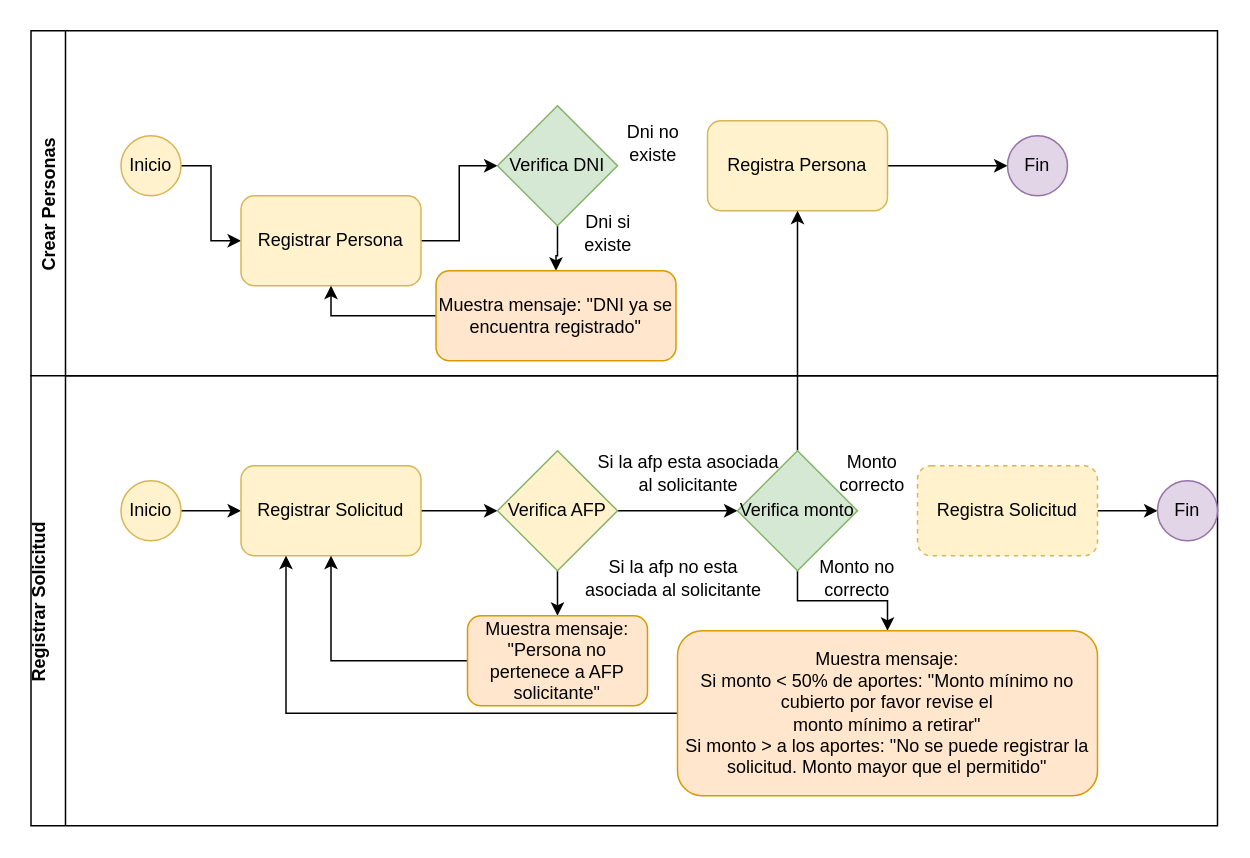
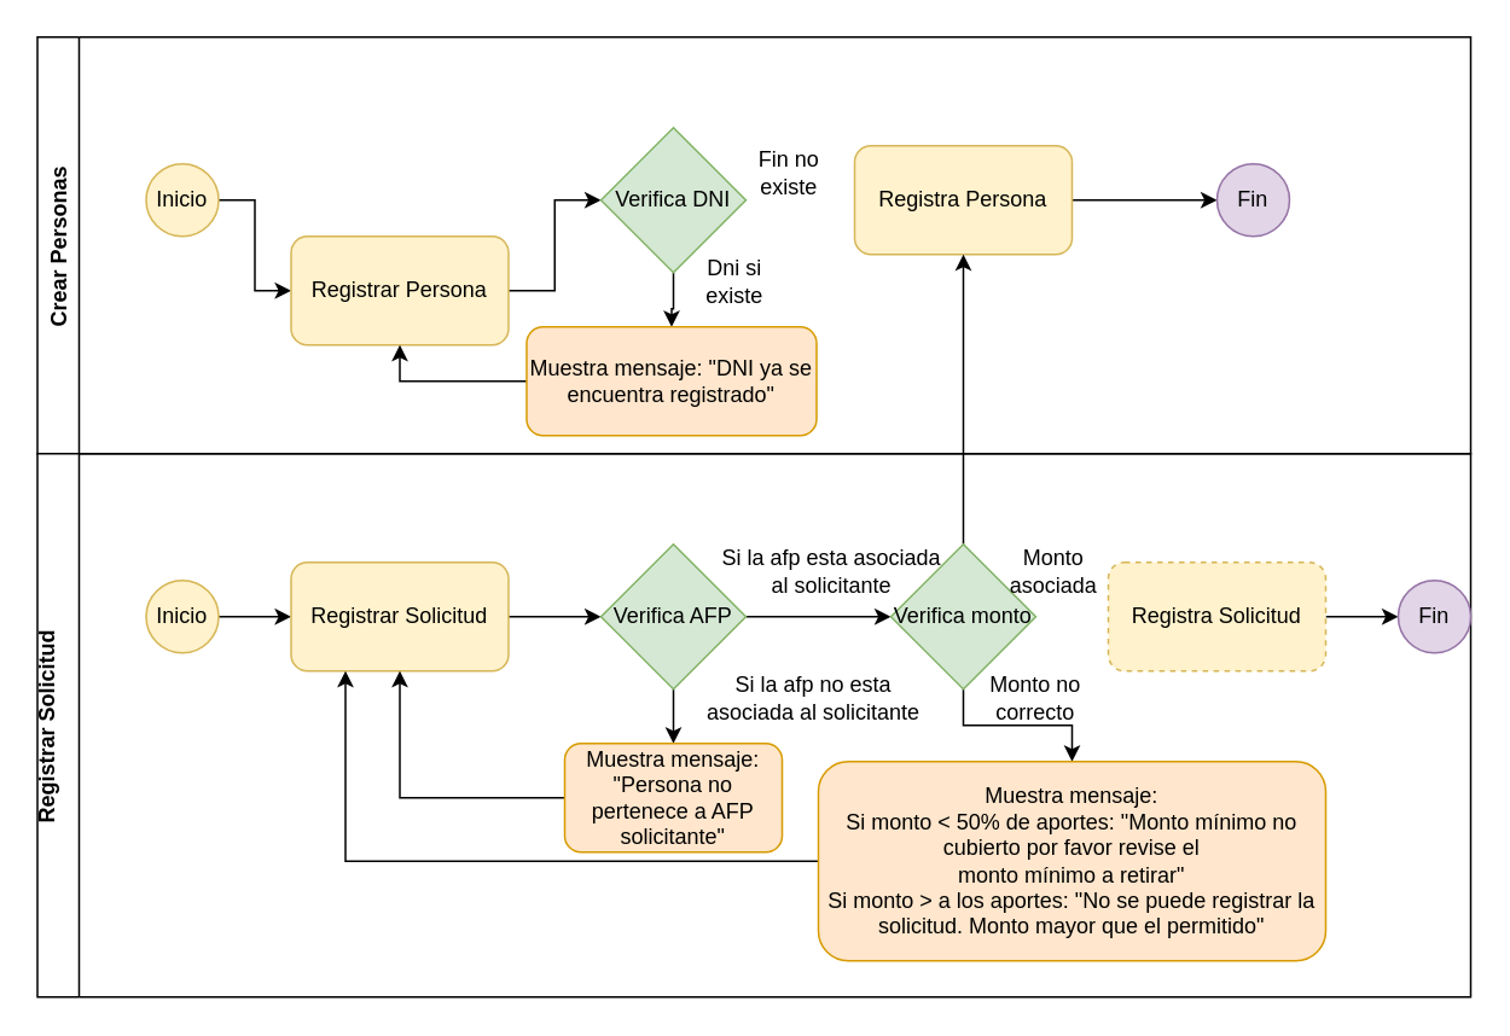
  <mxCell id="0" />
  <mxCell id="1" parent="0" />
  <mxCell id="2" value="Crear Personas" style="swimlane;horizontal=0;" vertex="1" parent="1"><mxGeometry x="20" y="20" width="791" height="230" as="geometry" /></mxCell>
  <mxCell id="3" value="" style="edgeStyle=orthogonalEdgeStyle;rounded=0;orthogonalLoop=1;jettySize=auto;html=1;" edge="1" parent="2" source="4" target="6"><mxGeometry relative="1" as="geometry" /></mxCell>
  <mxCell id="4" value="Inicio" style="ellipse;whiteSpace=wrap;html=1;aspect=fixed;fillColor=#fff2cc;strokeColor=#d6b656;" vertex="1" parent="2"><mxGeometry x="60" y="70" width="40" height="40" as="geometry" /></mxCell>
  <mxCell id="5" value="" style="edgeStyle=orthogonalEdgeStyle;rounded=0;orthogonalLoop=1;jettySize=auto;html=1;" edge="1" parent="2" source="6" target="8"><mxGeometry relative="1" as="geometry" /></mxCell>
  <mxCell id="6" value="Registrar Persona" style="rounded=1;whiteSpace=wrap;html=1;fillColor=#fff2cc;strokeColor=#d6b656;" vertex="1" parent="2"><mxGeometry x="140" y="110" width="120" height="60" as="geometry" /></mxCell>
  <mxCell id="7" value="" style="edgeStyle=orthogonalEdgeStyle;rounded=0;orthogonalLoop=1;jettySize=auto;html=1;" edge="1" parent="2" source="8" target="12"><mxGeometry relative="1" as="geometry" /></mxCell>
  <mxCell id="8" value="Verifica DNI" style="rhombus;whiteSpace=wrap;html=1;fillColor=#d5e8d4;strokeColor=#82b366;" vertex="1" parent="2"><mxGeometry x="311" y="50" width="80" height="80" as="geometry" /></mxCell>
  <mxCell id="9" value="" style="edgeStyle=orthogonalEdgeStyle;rounded=0;orthogonalLoop=1;jettySize=auto;html=1;" edge="1" parent="2" source="10" target="15"><mxGeometry relative="1" as="geometry" /></mxCell>
  <mxCell id="10" value="Registra Persona" style="rounded=1;whiteSpace=wrap;html=1;fillColor=#fff2cc;strokeColor=#d6b656;" vertex="1" parent="2"><mxGeometry x="451" y="60" width="120" height="60" as="geometry" /></mxCell>
  <mxCell id="11" style="edgeStyle=orthogonalEdgeStyle;rounded=0;orthogonalLoop=1;jettySize=auto;html=1;entryX=0.5;entryY=1;entryDx=0;entryDy=0;" edge="1" parent="2" source="12" target="6"><mxGeometry relative="1" as="geometry" /></mxCell>
  <mxCell id="12" value="Muestra mensaje: &quot;DNI ya se encuentra registrado&quot;" style="rounded=1;whiteSpace=wrap;html=1;fillColor=#ffe6cc;strokeColor=#d79b00;" vertex="1" parent="2"><mxGeometry x="270" y="160" width="160" height="60" as="geometry" /></mxCell>
- <mxCell id="13" value="Dni no existe" style="text;html=1;strokeColor=none;fillColor=none;align=center;verticalAlign=middle;whiteSpace=wrap;rounded=0;" vertex="1" parent="2"><mxGeometry x="385" y="60" width="60" height="30" as="geometry" /></mxCell>
+ <mxCell id="13" value="Fin no existe" style="text;html=1;strokeColor=none;fillColor=none;align=center;verticalAlign=middle;whiteSpace=wrap;rounded=0;" vertex="1" parent="2"><mxGeometry x="385" y="60" width="60" height="30" as="geometry" /></mxCell>
  <mxCell id="14" value="Dni si existe" style="text;html=1;strokeColor=none;fillColor=none;align=center;verticalAlign=middle;whiteSpace=wrap;rounded=0;" vertex="1" parent="2"><mxGeometry x="355" y="120" width="60" height="30" as="geometry" /></mxCell>
  <mxCell id="15" value="Fin&lt;br&gt;" style="ellipse;whiteSpace=wrap;html=1;aspect=fixed;fillColor=#e1d5e7;strokeColor=#9673a6;" vertex="1" parent="2"><mxGeometry x="651" y="70" width="40" height="40" as="geometry" /></mxCell>
  <mxCell id="16" value="Registrar Solicitud&#10;" style="swimlane;horizontal=0;" vertex="1" parent="1"><mxGeometry x="20" y="250" width="791" height="300" as="geometry" /></mxCell>
  <mxCell id="17" value="" style="edgeStyle=orthogonalEdgeStyle;rounded=0;orthogonalLoop=1;jettySize=auto;html=1;" edge="1" parent="16" source="18" target="20"><mxGeometry relative="1" as="geometry" /></mxCell>
  <mxCell id="18" value="Inicio" style="ellipse;whiteSpace=wrap;html=1;aspect=fixed;fillColor=#fff2cc;strokeColor=#d6b656;" vertex="1" parent="16"><mxGeometry x="60" y="70" width="40" height="40" as="geometry" /></mxCell>
  <mxCell id="19" value="" style="edgeStyle=orthogonalEdgeStyle;rounded=0;orthogonalLoop=1;jettySize=auto;html=1;" edge="1" parent="16" source="20" target="23"><mxGeometry relative="1" as="geometry" /></mxCell>
  <mxCell id="20" value="Registrar Solicitud" style="rounded=1;whiteSpace=wrap;html=1;fillColor=#fff2cc;strokeColor=#d6b656;" vertex="1" parent="16"><mxGeometry x="140" y="60" width="120" height="60" as="geometry" /></mxCell>
  <mxCell id="21" value="" style="edgeStyle=orthogonalEdgeStyle;rounded=0;orthogonalLoop=1;jettySize=auto;html=1;" edge="1" parent="16" source="23" target="26"><mxGeometry relative="1" as="geometry" /></mxCell>
  <mxCell id="22" value="" style="edgeStyle=orthogonalEdgeStyle;rounded=0;orthogonalLoop=1;jettySize=auto;html=1;" edge="1" parent="16" source="23" target="29"><mxGeometry relative="1" as="geometry" /></mxCell>
- <mxCell id="23" value="Verifica AFP" style="rhombus;whiteSpace=wrap;html=1;fillColor=#fff2cc;strokeColor=#82b366;" vertex="1" parent="16"><mxGeometry x="311" y="50" width="80" height="80" as="geometry" /></mxCell>
+ <mxCell id="23" value="Verifica AFP" style="rhombus;whiteSpace=wrap;html=1;fillColor=#d5e8d4;strokeColor=#82b366;" vertex="1" parent="16"><mxGeometry x="311" y="50" width="80" height="80" as="geometry" /></mxCell>
  <mxCell id="24" value="" style="edgeStyle=orthogonalEdgeStyle;rounded=0;orthogonalLoop=1;jettySize=auto;html=1;" edge="1" parent="16" source="26" target="10"><mxGeometry relative="1" as="geometry" /></mxCell>
  <mxCell id="25" value="" style="edgeStyle=orthogonalEdgeStyle;rounded=0;orthogonalLoop=1;jettySize=auto;html=1;" edge="1" parent="16" source="26" target="35"><mxGeometry relative="1" as="geometry" /></mxCell>
  <mxCell id="26" value="Verifica monto" style="rhombus;whiteSpace=wrap;html=1;fillColor=#d5e8d4;strokeColor=#82b366;" vertex="1" parent="16"><mxGeometry x="471" y="50" width="80" height="80" as="geometry" /></mxCell>
  <mxCell id="27" value="Si la afp esta asociada al solicitante" style="text;html=1;strokeColor=none;fillColor=none;align=center;verticalAlign=middle;whiteSpace=wrap;rounded=0;" vertex="1" parent="16"><mxGeometry x="371" y="50" width="135" height="30" as="geometry" /></mxCell>
  <mxCell id="28" style="edgeStyle=orthogonalEdgeStyle;rounded=0;orthogonalLoop=1;jettySize=auto;html=1;entryX=0.5;entryY=1;entryDx=0;entryDy=0;" edge="1" parent="16" source="29" target="20"><mxGeometry relative="1" as="geometry" /></mxCell>
  <mxCell id="29" value="Muestra mensaje: &quot;Persona no pertenece a AFP solicitante&quot;" style="rounded=1;whiteSpace=wrap;html=1;fillColor=#ffe6cc;strokeColor=#d79b00;" vertex="1" parent="16"><mxGeometry x="291" y="160" width="120" height="60" as="geometry" /></mxCell>
  <mxCell id="30" value="Si la afp no esta asociada al solicitante" style="text;html=1;strokeColor=none;fillColor=none;align=center;verticalAlign=middle;whiteSpace=wrap;rounded=0;" vertex="1" parent="16"><mxGeometry x="361" y="120" width="135" height="30" as="geometry" /></mxCell>
  <mxCell id="31" value="" style="edgeStyle=orthogonalEdgeStyle;rounded=0;orthogonalLoop=1;jettySize=auto;html=1;" edge="1" parent="16" source="32" target="33"><mxGeometry relative="1" as="geometry" /></mxCell>
  <mxCell id="32" value="Registra Solicitud" style="rounded=1;whiteSpace=wrap;html=1;fillColor=#fff2cc;strokeColor=#d6b656;dashed=1;" vertex="1" parent="16"><mxGeometry x="591" y="60" width="120" height="60" as="geometry" /></mxCell>
  <mxCell id="33" value="Fin&lt;br&gt;" style="ellipse;whiteSpace=wrap;html=1;aspect=fixed;fillColor=#e1d5e7;strokeColor=#9673a6;" vertex="1" parent="16"><mxGeometry x="751" y="70" width="40" height="40" as="geometry" /></mxCell>
  <mxCell id="34" style="edgeStyle=orthogonalEdgeStyle;rounded=0;orthogonalLoop=1;jettySize=auto;html=1;entryX=0.25;entryY=1;entryDx=0;entryDy=0;" edge="1" parent="16" source="35" target="20"><mxGeometry relative="1" as="geometry" /></mxCell>
  <mxCell id="35" value="Muestra mensaje:&lt;br&gt;Si monto &amp;lt; 50% de aportes: &quot;Monto mínimo no cubierto por favor revise el &lt;br/&gt;monto mínimo a retirar&quot;&lt;br&gt;Si monto &amp;gt; a los aportes: &quot;No se puede registrar la solicitud. Monto mayor que el permitido&quot;" style="rounded=1;whiteSpace=wrap;html=1;fillColor=#ffe6cc;strokeColor=#d79b00;" vertex="1" parent="16"><mxGeometry x="431" y="170" width="280" height="110" as="geometry" /></mxCell>
- <mxCell id="36" value="Monto correcto" style="text;html=1;strokeColor=none;fillColor=none;align=center;verticalAlign=middle;whiteSpace=wrap;rounded=0;" vertex="1" parent="16"><mxGeometry x="531" y="50" width="60" height="30" as="geometry" /></mxCell>
+ <mxCell id="36" value="Monto asociada" style="text;html=1;strokeColor=none;fillColor=none;align=center;verticalAlign=middle;whiteSpace=wrap;rounded=0;" vertex="1" parent="16"><mxGeometry x="531" y="50" width="60" height="30" as="geometry" /></mxCell>
  <mxCell id="37" value="Monto no correcto" style="text;html=1;strokeColor=none;fillColor=none;align=center;verticalAlign=middle;whiteSpace=wrap;rounded=0;" vertex="1" parent="16"><mxGeometry x="521" y="120" width="60" height="30" as="geometry" /></mxCell>
